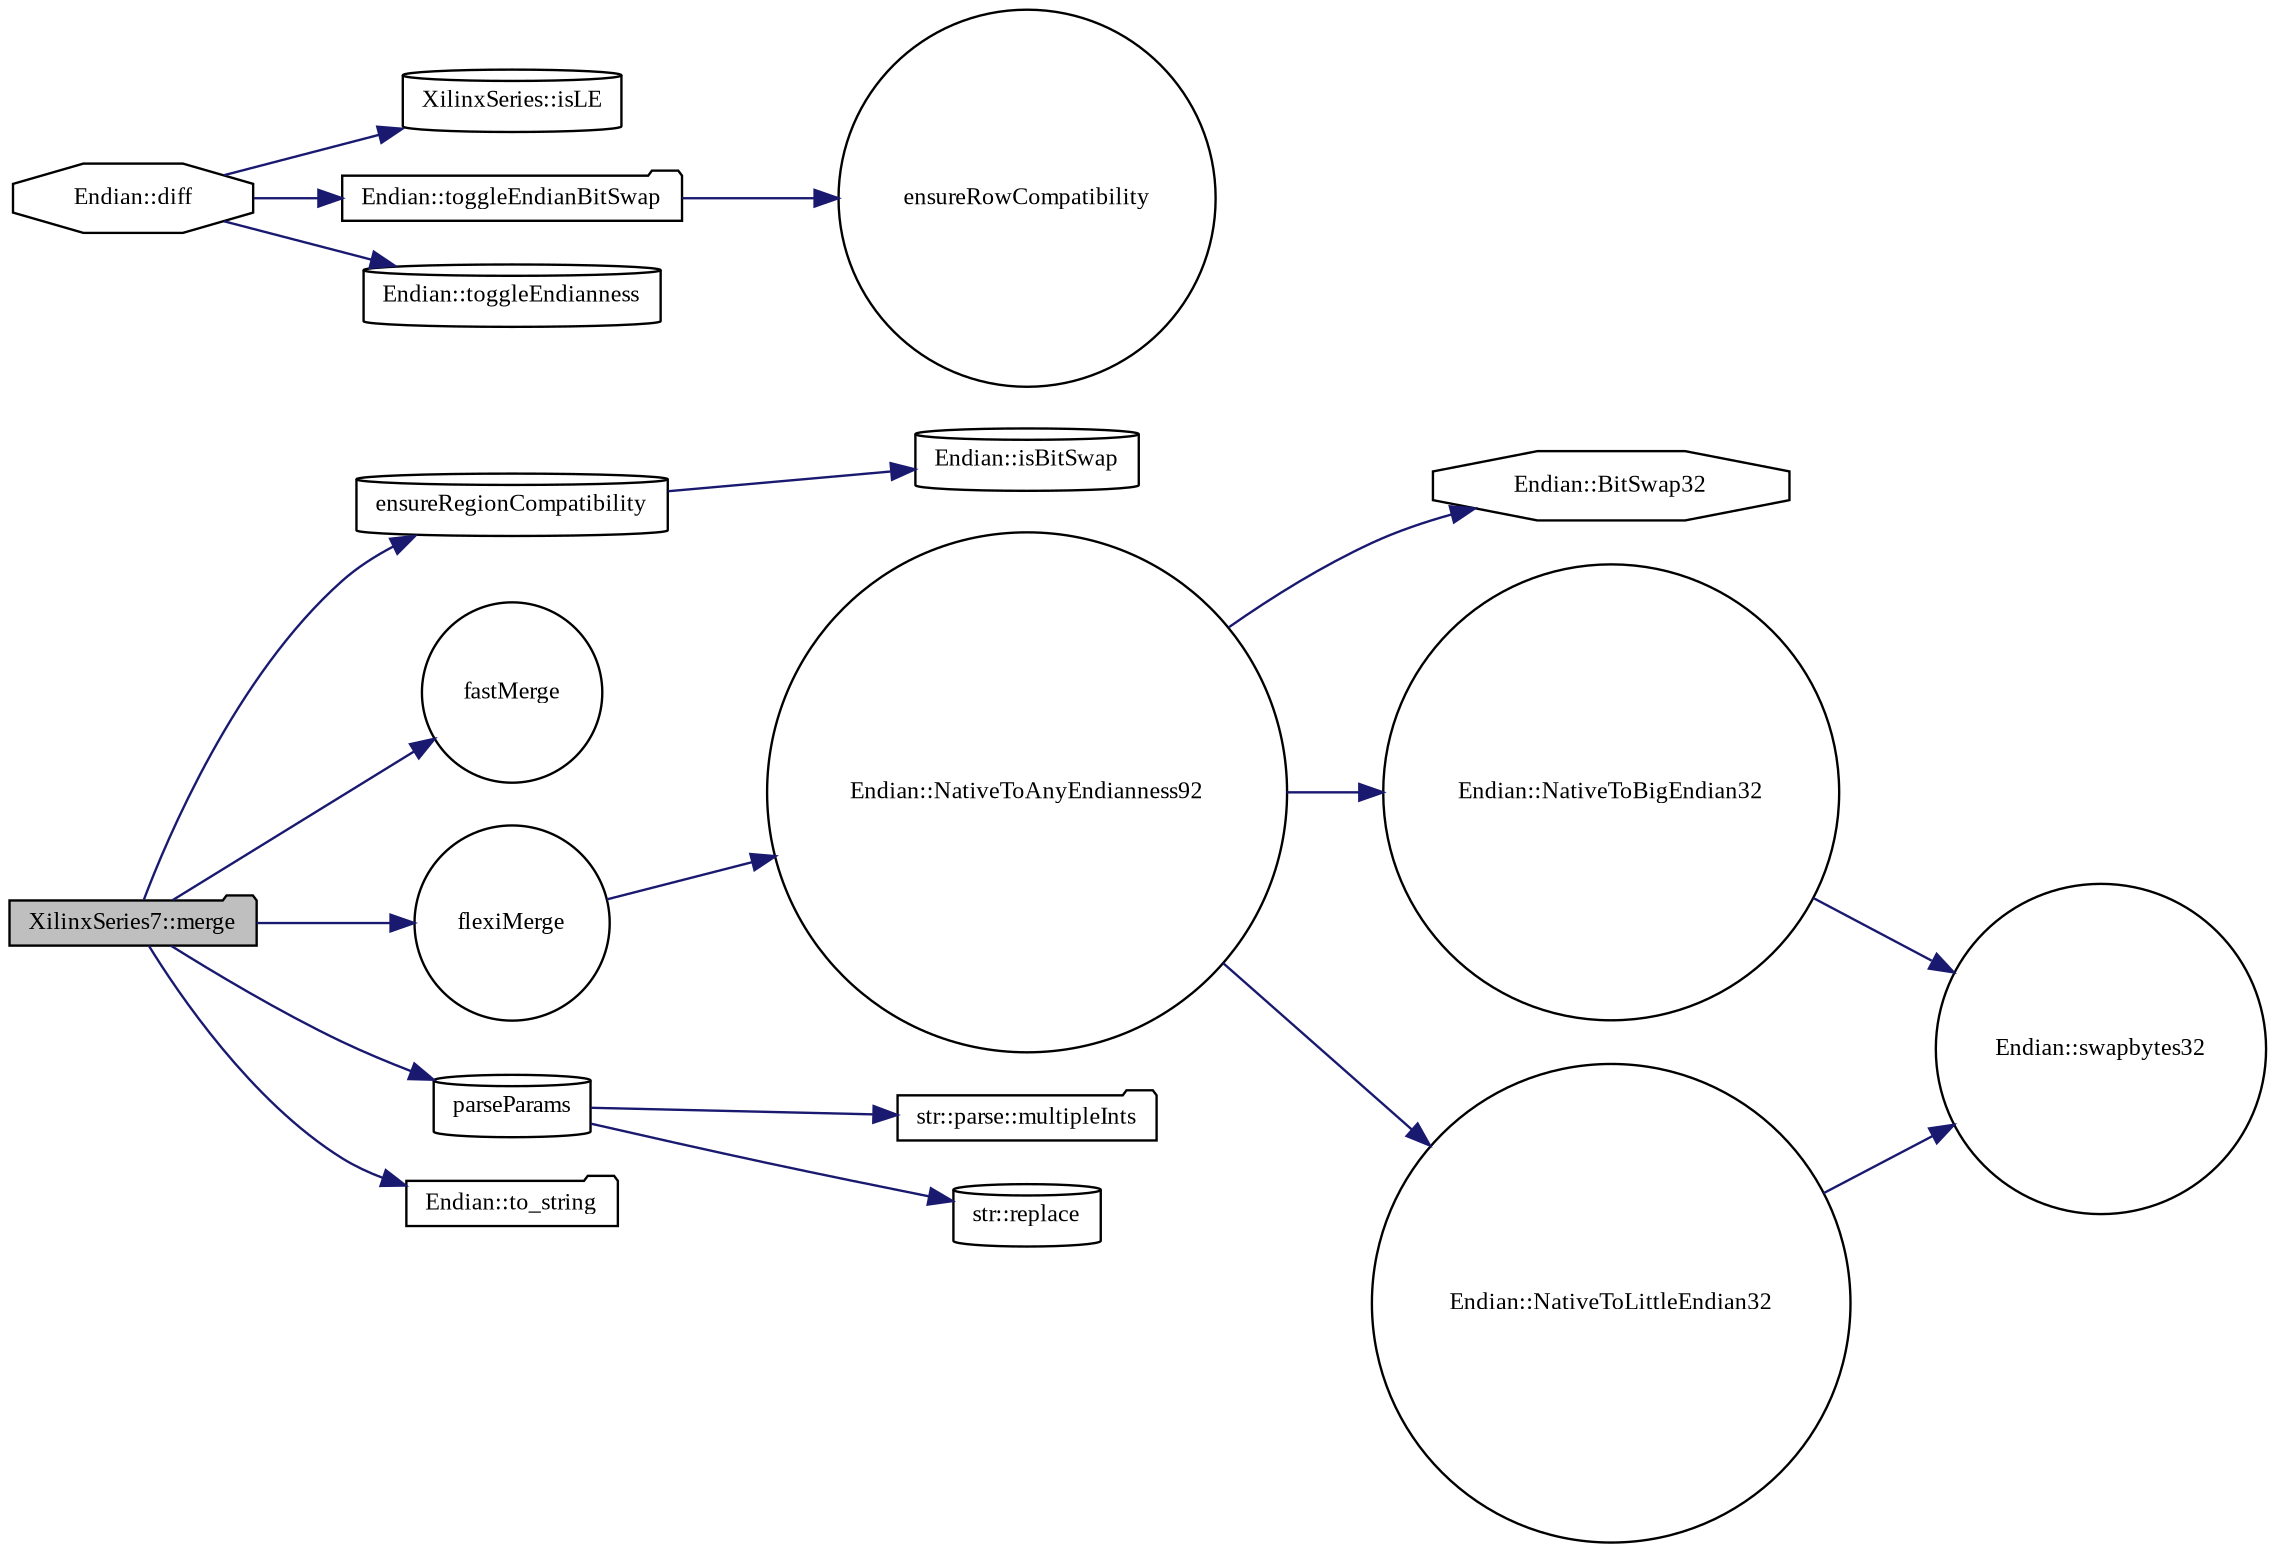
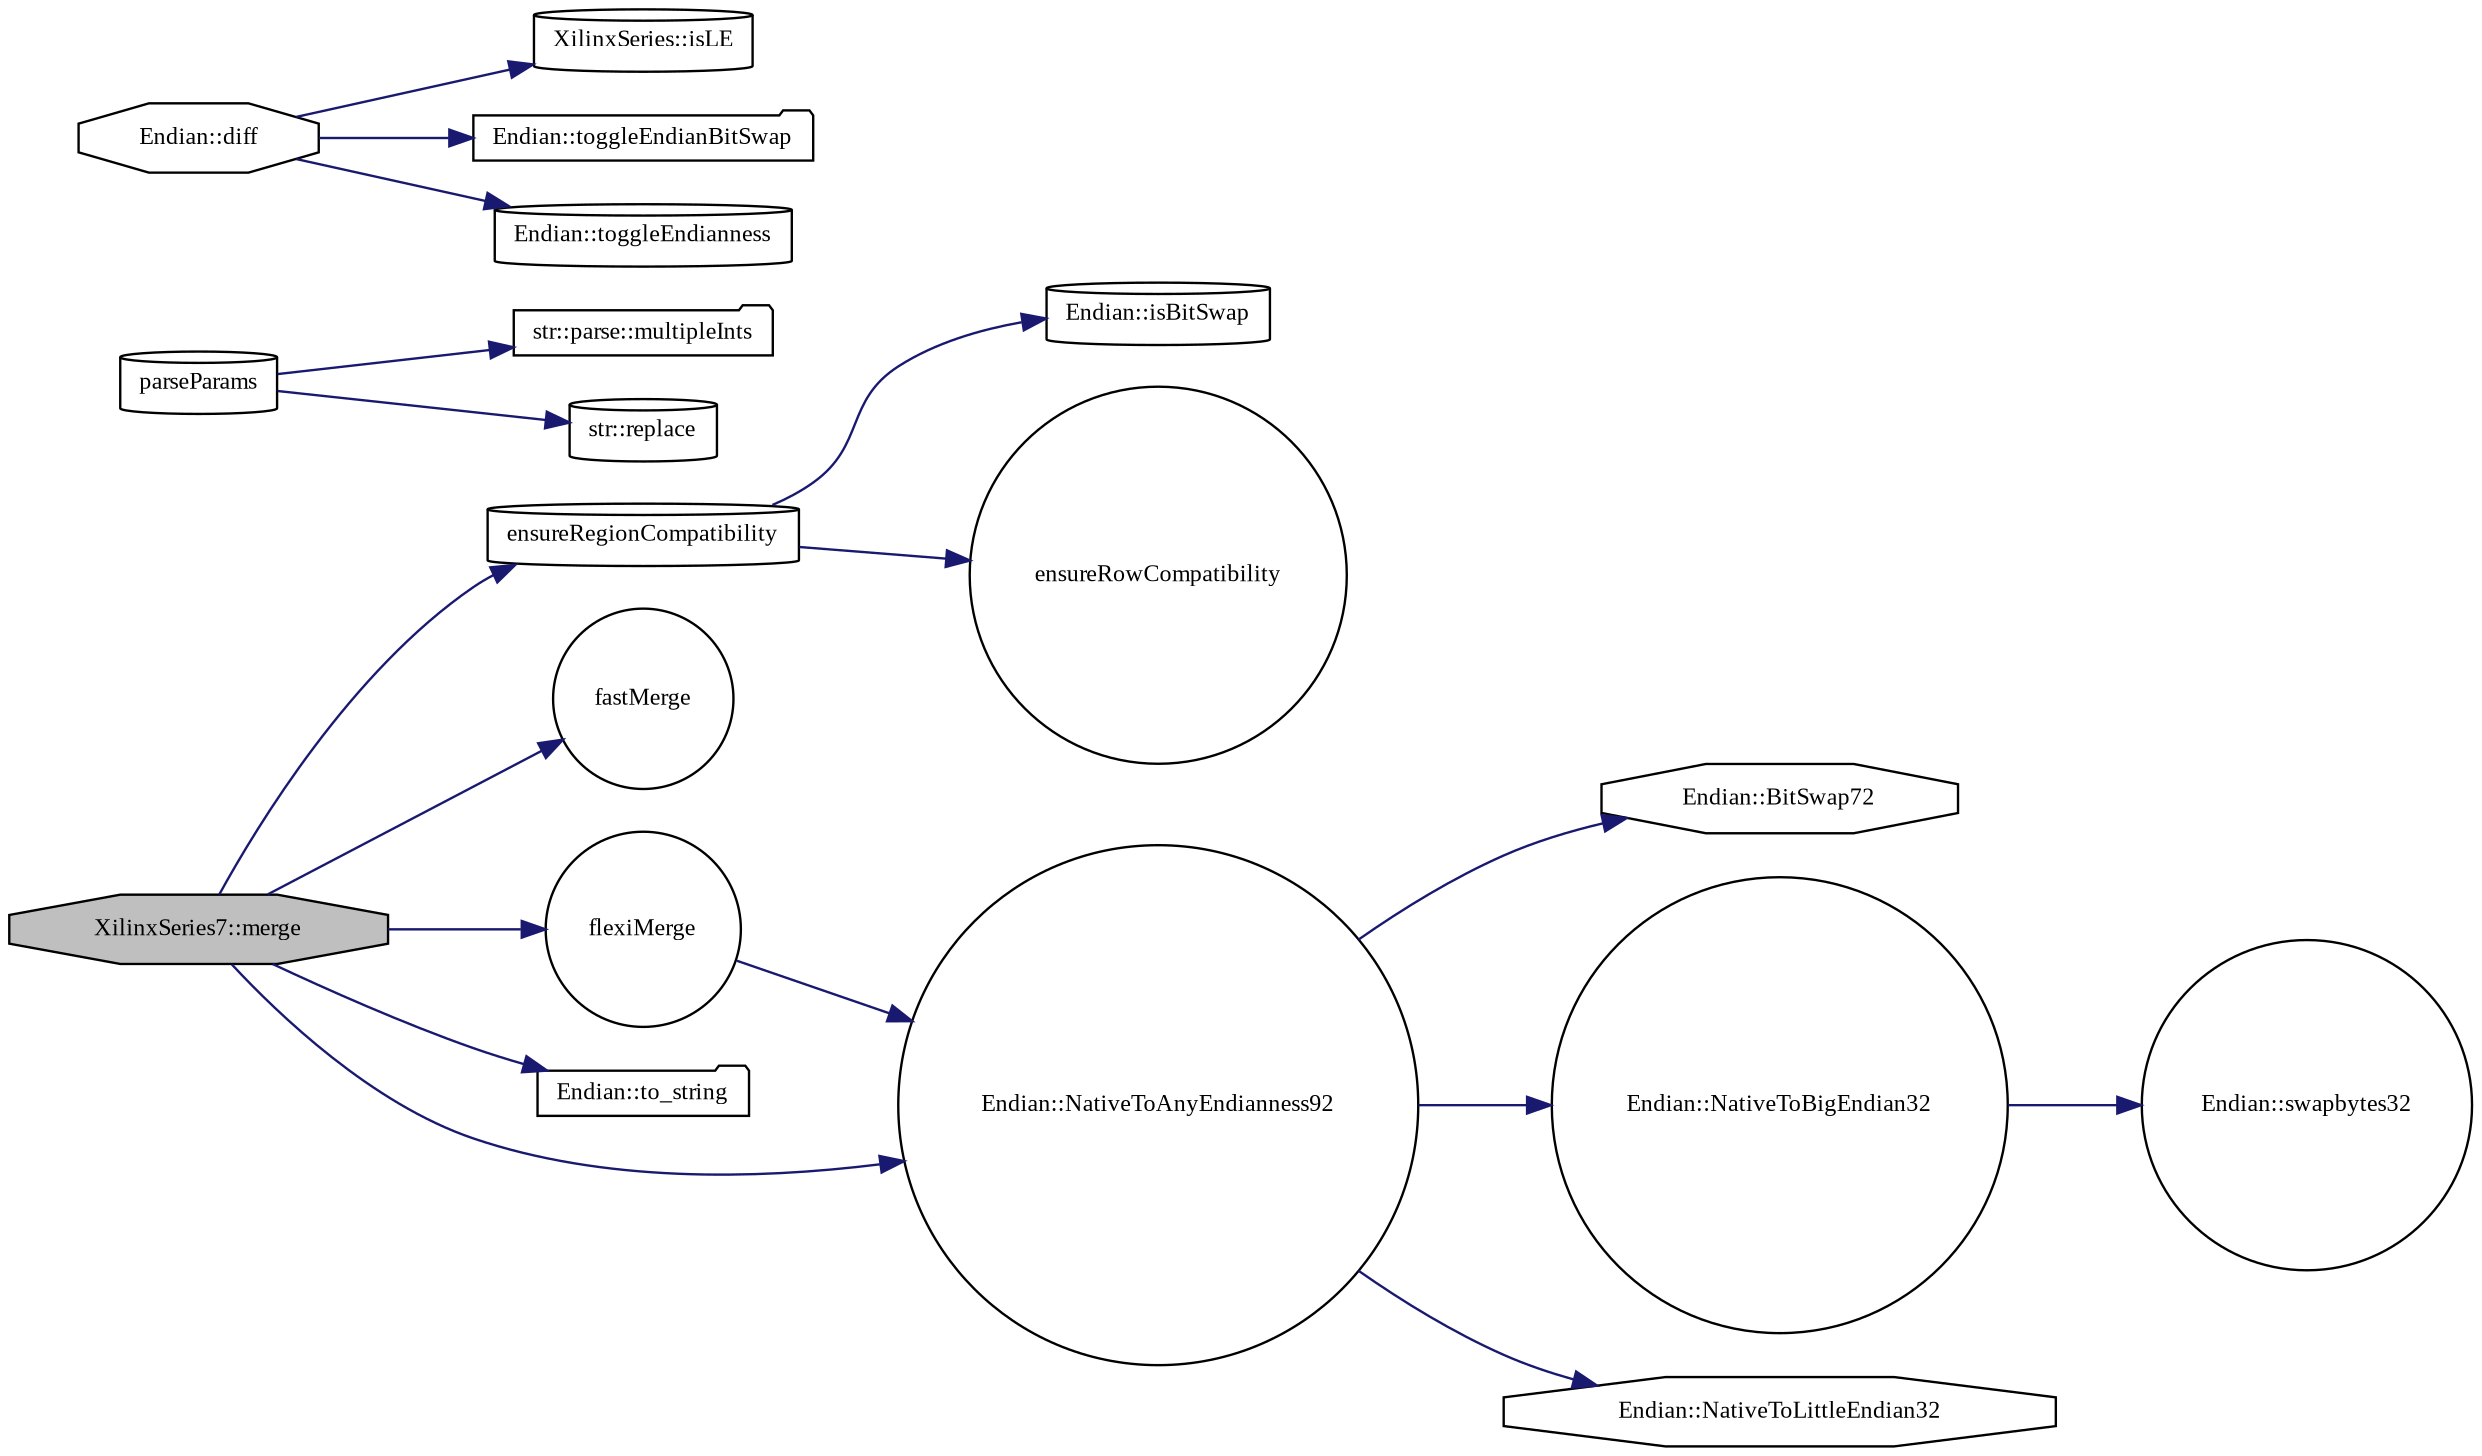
  digraph {
    fontname="Liberation Serif"
    rankdir=LR
    node [color=black fillcolor=white fontname="Liberation Serif" fontsize=10 shape=circle style=filled]
    edge [color=midnightblue fontname="Liberation Serif" fontsize=10 labelfontname=Helvetica labelfontsize=10 style=solid]
-   n1 [fillcolor=grey75 fontcolor=black height=0.2 label="XilinxSeries7::merge" shape=folder width=0.4]
+   n1 [fillcolor=grey75 fontcolor=black height=0.2 label="XilinxSeries7::merge" shape=octagon width=0.4]
    n2 [height=0.2 label=ensureRegionCompatibility shape=cylinder width=0.4]
    n3 [height=0.2 label=fastMerge width=0.4]
    n4 [height=0.2 label=flexiMerge width=0.4]
    n5 [height=0.2 label=parseParams shape=cylinder width=0.4]
    n6 [height=0.2 label="Endian::to_string" shape=folder width=0.4]
    n7 [height=0.2 label="Endian::diff" shape=octagon width=0.4]
    n8 [height=0.2 label="XilinxSeries::isLE" shape=cylinder width=0.4]
    n9 [height=0.2 label="Endian::toggleEndianBitSwap" shape=folder width=0.4]
    n10 [height=0.2 label="Endian::toggleEndianness" shape=cylinder width=0.4]
    n11 [height=0.2 label="Endian::isBitSwap" shape=cylinder width=0.4]
    n12 [height=0.2 label=ensureRowCompatibility width=0.4]
    n13 [height=0.2 label="Endian::NativeToAnyEndianness92" width=0.4]
    n14 [height=0.2 label="str::parse::multipleInts" shape=folder width=0.4]
    n15 [height=0.2 label="str::replace" shape=cylinder width=0.4]
-   n16 [height=0.2 label="Endian::BitSwap32" shape=octagon width=0.4]
+   n16 [height=0.2 label="Endian::BitSwap72" shape=octagon width=0.4]
    n17 [height=0.2 label="Endian::NativeToBigEndian32" width=0.4]
-   n18 [height=0.2 label="Endian::NativeToLittleEndian32" width=0.4]
+   n18 [height=0.2 label="Endian::NativeToLittleEndian32" shape=octagon width=0.4]
    n19 [height=0.2 label="Endian::swapbytes32" width=0.4]
    n1 -> n2
    n1 -> n3
    n1 -> n4
-   n1 -> n5
+   n1 -> n13
    n1 -> n6
    n2 -> n11
-   n9 -> n12
+   n2 -> n12
    n4 -> n13
    n5 -> n14
    n5 -> n15
    n7 -> n8
    n7 -> n9
    n7 -> n10
    n13 -> n16
    n13 -> n17
    n13 -> n18
    n17 -> n19
-   n18 -> n19
  }
